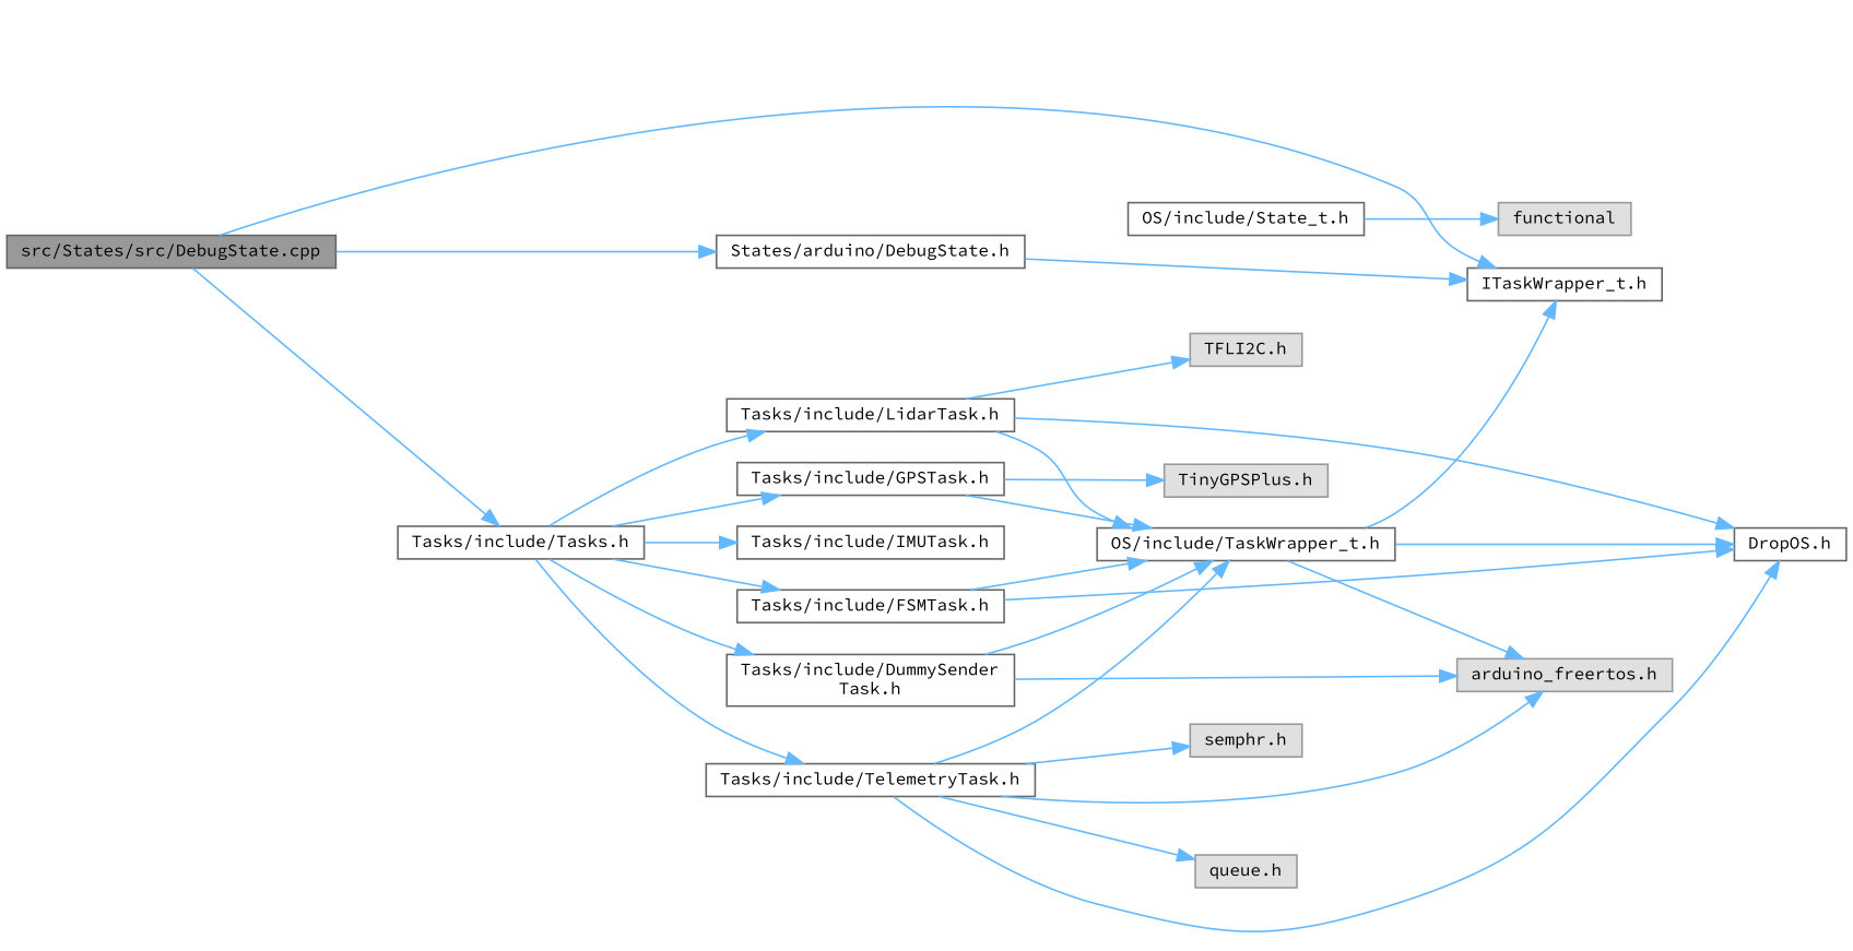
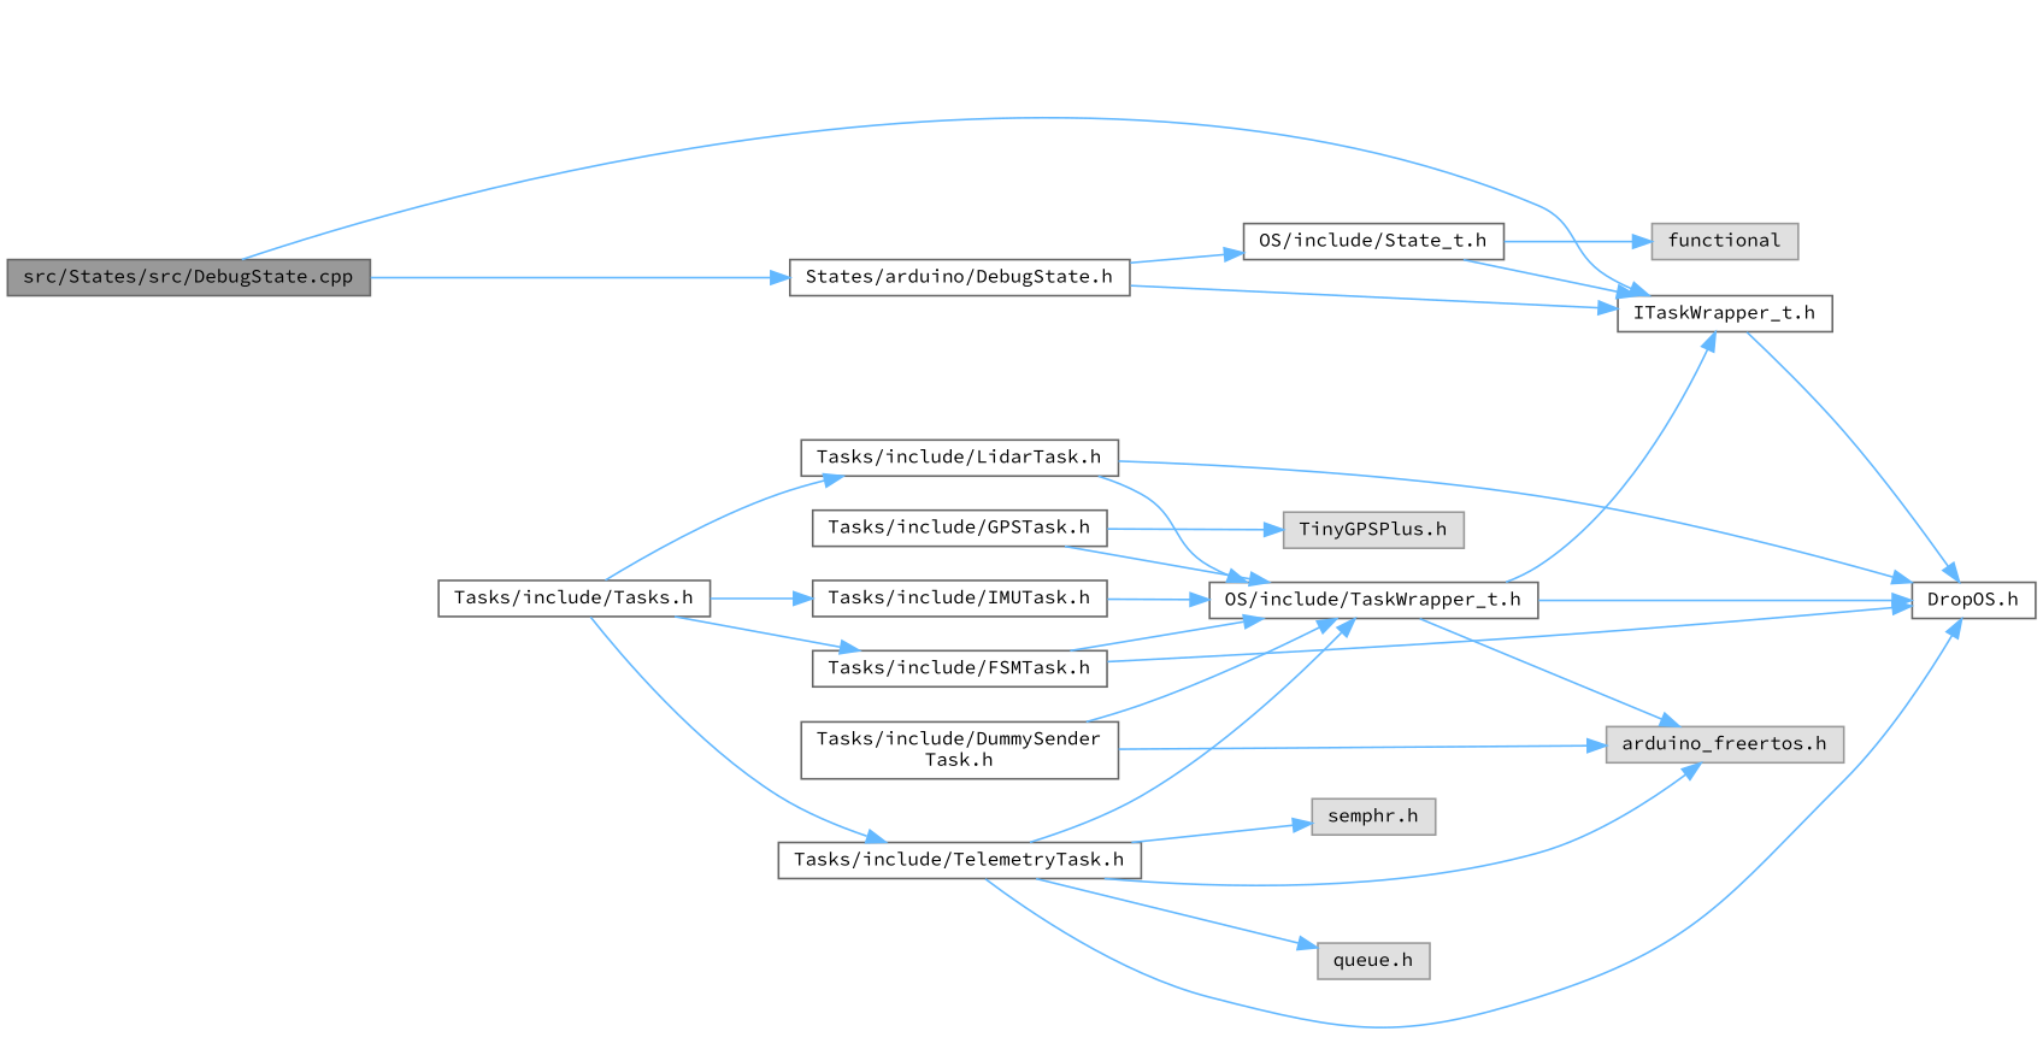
  digraph {
    fontname="Source Code Pro"
    rankdir=LR
    node [color=grey40 fillcolor=white fontname="Source Code Pro" fontsize=10 shape=box style=filled]
    edge [color=steelblue1 fontname="Source Code Pro" fontsize=10 labelfontname=Helvetica labelfontsize=10 style=solid]
    n1 [color=gray40 fillcolor=grey60 fontcolor=black height=0.2 label="src/States/src/DebugState.cpp" width=0.4]
    n2 [height=0.2 label="States/arduino/DebugState.h" width=0.4]
    n3 [height=0.2 label="ITaskWrapper_t.h" width=0.4]
    n4 [height=0.2 label="Tasks/include/Tasks.h" width=0.4]
    n5 [height=0.2 label="OS/include/State_t.h" width=0.4]
    n6 [height=0.2 label="DropOS.h" width=0.4]
    n7 [height=0.2 label="Tasks/include/DummySender\lTask.h" width=0.4]
    n8 [height=0.2 label="Tasks/include/TelemetryTask.h" width=0.4]
    n9 [height=0.2 label="Tasks/include/LidarTask.h" width=0.4]
    n10 [height=0.2 label="Tasks/include/GPSTask.h" width=0.4]
    n11 [height=0.2 label="Tasks/include/IMUTask.h" width=0.4]
    n12 [height=0.2 label="Tasks/include/FSMTask.h" width=0.4]
    n13 [color=grey60 fillcolor="#E0E0E0" height=0.2 label=functional width=0.4]
    n14 [color=grey60 fillcolor="#E0E0E0" height=0.2 label="arduino_freertos.h" width=0.4]
    n15 [height=0.2 label="OS/include/TaskWrapper_t.h" width=0.4]
    n16 [color=grey60 fillcolor="#E0E0E0" height=0.2 label="queue.h" width=0.4]
    n17 [color=grey60 fillcolor="#E0E0E0" height=0.2 label="semphr.h" width=0.4]
-   n18 [color=grey60 fillcolor="#E0E0E0" height=0.2 label="TFLI2C.h" width=0.4]
    n19 [color=grey60 fillcolor="#E0E0E0" height=0.2 label="TinyGPSPlus.h" width=0.4]
    n1 -> n2
    n1 -> n3
-   n1 -> n4
    n2 -> n3
-   n4 -> n7
+   n2 -> n5
+   n3 -> n6
    n4 -> n8
    n4 -> n9
-   n4 -> n10
    n4 -> n11
    n4 -> n12
+   n5 -> n3
    n5 -> n13
    n7 -> n14
    n7 -> n15
    n8 -> n6
    n8 -> n14
    n8 -> n15
    n8 -> n16
    n8 -> n17
    n9 -> n6
    n9 -> n15
-   n9 -> n18
    n10 -> n15
    n10 -> n19
+   n11 -> n15
    n12 -> n6
    n12 -> n15
    n15 -> n3
    n15 -> n6
    n15 -> n14
  }
